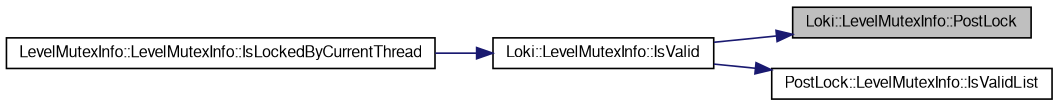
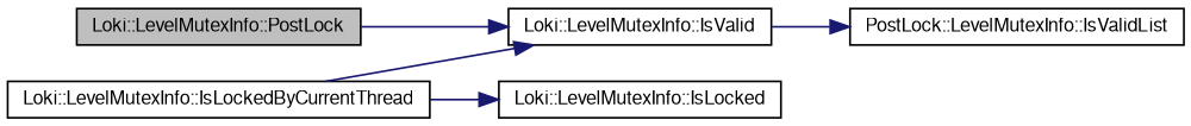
  digraph {
    rankdir=LR
    node [color=black fontname=FreeSans fontsize=10 shape=record]
    edge [color=midnightblue fontname=FreeSans fontsize=10 labelfontname=FreeSans labelfontsize=10 style=solid]
    n1 [fillcolor=grey75 fontcolor=black height=0.2 label="Loki::LevelMutexInfo::PostLock" style=filled width=0.4]
    n2 [height=0.2 label="Loki::LevelMutexInfo::IsValid" width=0.4]
-   n3 [height=0.2 label="LevelMutexInfo::LevelMutexInfo::IsLockedByCurrentThread" width=0.4]
+   n3 [height=0.2 label="Loki::LevelMutexInfo::IsLockedByCurrentThread" width=0.4]
+   n4 [height=0.2 label="Loki::LevelMutexInfo::IsLocked" width=0.4]
    n5 [height=0.2 label="PostLock::LevelMutexInfo::IsValidList" width=0.4]
-   n2 -> n1
+   n1 -> n2
    n2 -> n5
    n3 -> n2
+   n3 -> n4
  }
